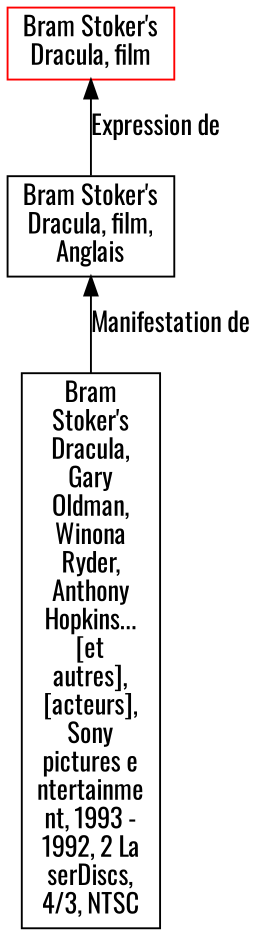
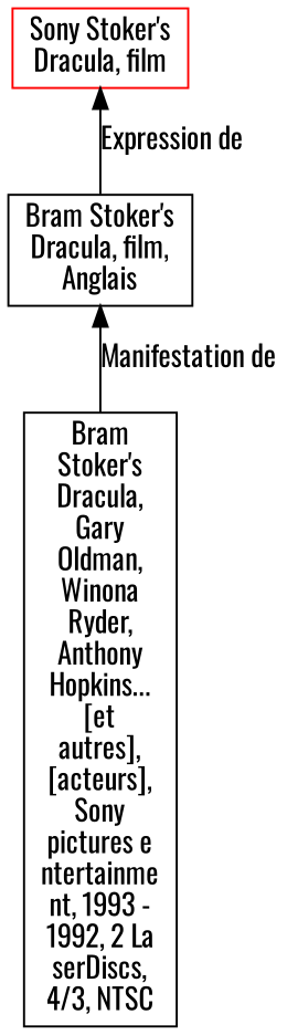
  digraph {
    rankdir=BT
    fontname=Oswald
    node [align=left shape=rect fontname=Oswald]
    edge [fontname=Oswald]
-   n1 [color=red label="Bram Stoker's\nDracula, film"]
+   n1 [color=red label="Sony Stoker's\nDracula, film"]
    n2 [label="Bram Stoker's\nDracula, film,\nAnglais"]
    n3 [label="Bram\nStoker's\nDracula,\nGary\nOldman,\nWinona\nRyder,\nAnthony\nHopkins...\n[et\nautres],\n[acteurs],\nSony\npictures e\nntertainme\nnt, 1993 -\n1992, 2 La\nserDiscs,\n4/3, NTSC"]
    n2 -> n1 [label="Expression de"]
    n3 -> n2 [label="Manifestation de"]
  }
